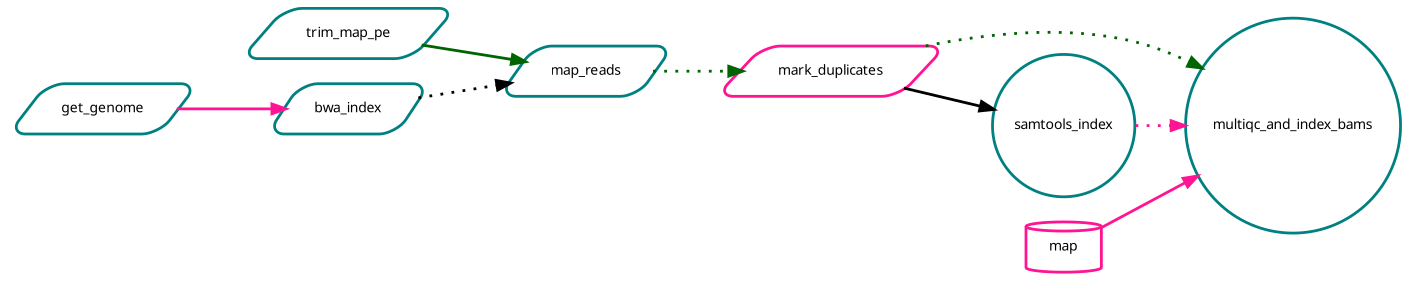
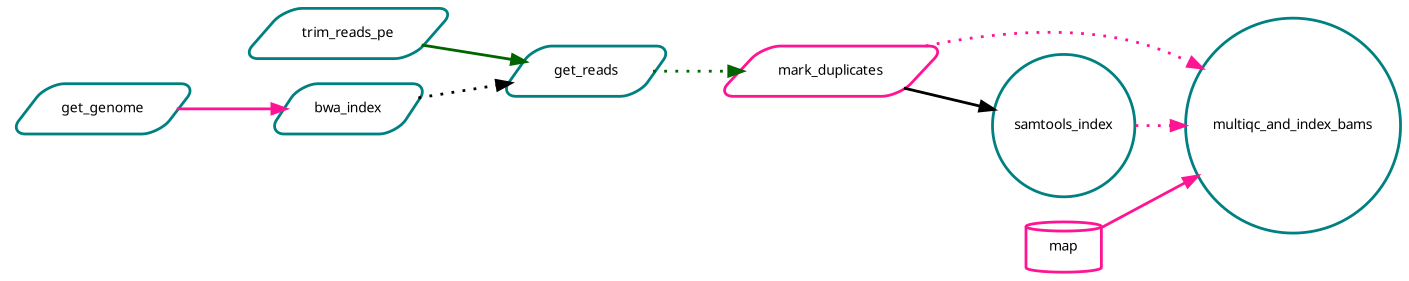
  digraph {
    bgcolor=white
    rankdir=LR
    node [color=teal fontname=sans fontsize=10 penwidth=2 shape=parallelogram style=rounded]
    edge [color=deeppink penwidth=2 style=dotted]
    n1 [label=multiqc_and_index_bams shape=circle]
    n2 [color=deeppink label=mark_duplicates]
    n3 [label=samtools_index shape=circle]
-   n4 [label=map_reads]
-   n5 [label=trim_map_pe]
+   n4 [label=get_reads]
+   n5 [label=trim_reads_pe]
    n6 [label=bwa_index]
    n7 [label=get_genome]
    n8 [color=deeppink label=map shape=cylinder]
-   n2 -> n1 [color=darkgreen]
+   n2 -> n1
    n2 -> n3 [color=black style=solid]
    n3 -> n1
    n4 -> n2 [color=darkgreen]
    n5 -> n4 [color=darkgreen style=solid]
    n6 -> n4 [color=black]
    n7 -> n6 [style=bold]
    n8 -> n1 [style=bold]
  }
